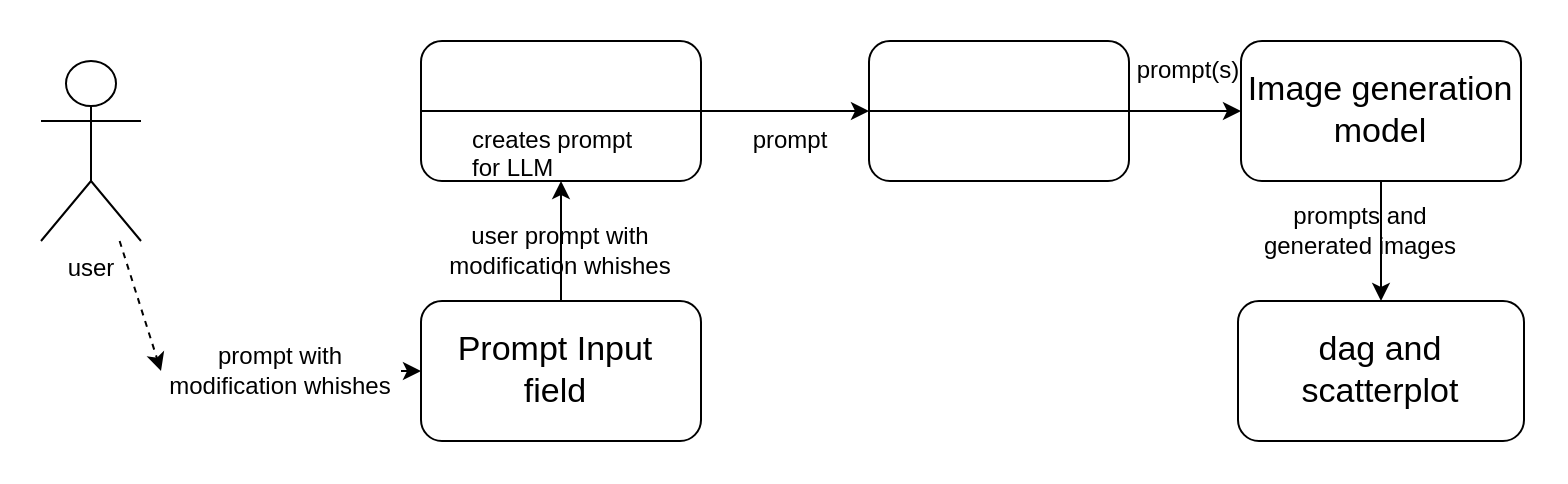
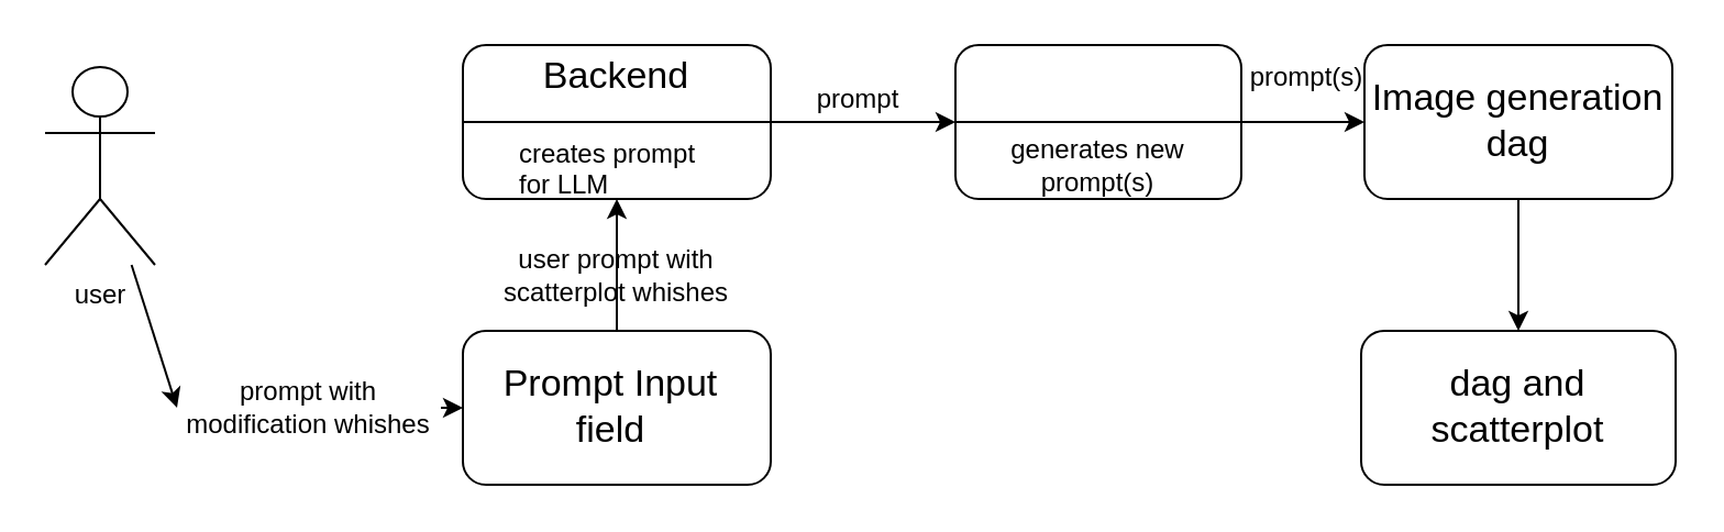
  <mxCell id="0" />
  <mxCell id="1" parent="0" />
  <mxCell id="2" value="user" style="shape=umlActor;verticalLabelPosition=bottom;verticalAlign=top;html=1;outlineConnect=0;" vertex="1" parent="1"><mxGeometry x="20" y="30" width="50" height="90" as="geometry" /></mxCell>
  <mxCell id="3" value="" style="rounded=1;whiteSpace=wrap;html=1;" vertex="1" parent="1"><mxGeometry x="210" y="150" width="140" height="70" as="geometry" /></mxCell>
  <mxCell id="4" value="Prompt Input field" style="text;html=1;align=center;verticalAlign=middle;whiteSpace=wrap;rounded=0;fontSize=17;" vertex="1" parent="1"><mxGeometry x="220" y="170" width="115" height="30" as="geometry" /></mxCell>
  <mxCell id="5" value="" style="rounded=1;whiteSpace=wrap;html=1;" vertex="1" parent="1"><mxGeometry x="434" y="20" width="130" height="70" as="geometry" /></mxCell>
  <mxCell id="6" value="" style="endArrow=classic;html=1;rounded=0;entryX=0;entryY=0.5;entryDx=0;entryDy=0;" edge="1" parent="1" source="8" target="3"><mxGeometry width="50" height="50" relative="1" as="geometry"><mxPoint x="420" y="230" as="sourcePoint" /><mxPoint x="470" y="180" as="targetPoint" /></mxGeometry></mxCell>
- <mxCell id="7" value="" style="endArrow=classic;html=1;rounded=0;entryX=0;entryY=0.5;entryDx=0;entryDy=0;dashed=1;" edge="1" parent="1" source="2" target="8"><mxGeometry width="50" height="50" relative="1" as="geometry"><mxPoint x="80" y="185" as="sourcePoint" /><mxPoint x="198" y="185" as="targetPoint" /></mxGeometry></mxCell>
+ <mxCell id="7" value="" style="endArrow=classic;html=1;rounded=0;entryX=0;entryY=0.5;entryDx=0;entryDy=0;" edge="1" parent="1" source="2" target="8"><mxGeometry width="50" height="50" relative="1" as="geometry"><mxPoint x="80" y="185" as="sourcePoint" /><mxPoint x="198" y="185" as="targetPoint" /></mxGeometry></mxCell>
  <mxCell id="8" value="prompt with modification whishes" style="text;html=1;align=center;verticalAlign=middle;whiteSpace=wrap;rounded=0;" vertex="1" parent="1"><mxGeometry x="80" y="170" width="120" height="30" as="geometry" /></mxCell>
  <mxCell id="9" value="" style="rounded=1;whiteSpace=wrap;html=1;" vertex="1" parent="1"><mxGeometry x="210" y="20" width="140" height="70" as="geometry" /></mxCell>
+ <mxCell id="10" value="&lt;font&gt;Backend&lt;/font&gt;" style="text;html=1;align=center;verticalAlign=middle;whiteSpace=wrap;rounded=0;fontSize=17;" vertex="1" parent="1"><mxGeometry x="250" y="20" width="60" height="30" as="geometry" /></mxCell>
  <mxCell id="11" value="" style="endArrow=classic;html=1;rounded=0;exitX=0.5;exitY=0;exitDx=0;exitDy=0;entryX=0.5;entryY=1;entryDx=0;entryDy=0;" edge="1" parent="1" source="3" target="9"><mxGeometry width="50" height="50" relative="1" as="geometry"><mxPoint x="420" y="230" as="sourcePoint" /><mxPoint x="470" y="180" as="targetPoint" /></mxGeometry></mxCell>
- <mxCell id="12" value="user prompt with modification whishes" style="text;html=1;align=center;verticalAlign=middle;whiteSpace=wrap;rounded=0;" vertex="1" parent="1"><mxGeometry x="210" y="110" width="140" height="30" as="geometry" /></mxCell>
+ <mxCell id="12" value="user prompt with scatterplot whishes" style="text;html=1;align=center;verticalAlign=middle;whiteSpace=wrap;rounded=0;" vertex="1" parent="1"><mxGeometry x="210" y="110" width="140" height="30" as="geometry" /></mxCell>
  <mxCell id="13" value="creates prompt for LLM" style="text;strokeColor=none;fillColor=none;align=left;verticalAlign=middle;spacingLeft=4;spacingRight=4;overflow=hidden;points=[[0,0.5],[1,0.5]];portConstraint=eastwest;rotatable=0;whiteSpace=wrap;html=1;" vertex="1" parent="1"><mxGeometry x="230" y="60" width="100" height="30" as="geometry" /></mxCell>
  <mxCell id="14" value="" style="endArrow=none;html=1;rounded=0;exitX=0;exitY=0.5;exitDx=0;exitDy=0;entryX=1;entryY=0.5;entryDx=0;entryDy=0;" edge="1" parent="1" source="9" target="9"><mxGeometry width="50" height="50" relative="1" as="geometry"><mxPoint x="420" y="250" as="sourcePoint" /><mxPoint x="470" y="200" as="targetPoint" /></mxGeometry></mxCell>
  <mxCell id="15" value="" style="endArrow=classic;html=1;rounded=0;entryX=0;entryY=0.5;entryDx=0;entryDy=0;exitX=1;exitY=0.5;exitDx=0;exitDy=0;" edge="1" parent="1" source="9" target="5"><mxGeometry width="50" height="50" relative="1" as="geometry"><mxPoint x="350" y="60" as="sourcePoint" /><mxPoint x="470" y="230" as="targetPoint" /></mxGeometry></mxCell>
- <mxCell id="16" value="prompt" style="text;html=1;align=center;verticalAlign=middle;whiteSpace=wrap;rounded=0;" vertex="1" parent="1"><mxGeometry x="365" y="55" width="60" height="30" as="geometry" /></mxCell>
+ <mxCell id="16" value="prompt" style="text;html=1;align=center;verticalAlign=middle;whiteSpace=wrap;rounded=0;" vertex="1" parent="1"><mxGeometry x="360" y="30" width="60" height="30" as="geometry" /></mxCell>
  <mxCell id="17" value="" style="endArrow=none;html=1;rounded=0;entryX=0;entryY=0.5;entryDx=0;entryDy=0;exitX=1;exitY=0.5;exitDx=0;exitDy=0;" edge="1" parent="1" source="5" target="5"><mxGeometry width="50" height="50" relative="1" as="geometry"><mxPoint x="420" y="280" as="sourcePoint" /><mxPoint x="470" y="230" as="targetPoint" /></mxGeometry></mxCell>
+ <mxCell id="18" value="generates new prompt(s)" style="text;html=1;align=center;verticalAlign=middle;whiteSpace=wrap;rounded=0;" vertex="1" parent="1"><mxGeometry x="454" y="60" width="90" height="30" as="geometry" /></mxCell>
  <mxCell id="19" value="" style="rounded=1;whiteSpace=wrap;html=1;" vertex="1" parent="1"><mxGeometry x="620" y="20" width="140" height="70" as="geometry" /></mxCell>
  <mxCell id="20" value="" style="endArrow=classic;html=1;rounded=0;entryX=0;entryY=0.5;entryDx=0;entryDy=0;" edge="1" parent="1" target="19"><mxGeometry width="50" height="50" relative="1" as="geometry"><mxPoint x="560" y="55" as="sourcePoint" /><mxPoint x="470" y="230" as="targetPoint" /></mxGeometry></mxCell>
- <mxCell id="21" value="Image generation model" style="text;html=1;align=center;verticalAlign=middle;whiteSpace=wrap;rounded=0;fontSize=17;" vertex="1" parent="1"><mxGeometry x="620" y="40" width="140" height="30" as="geometry" /></mxCell>
+ <mxCell id="21" value="Image generation dag" style="text;html=1;align=center;verticalAlign=middle;whiteSpace=wrap;rounded=0;fontSize=17;" vertex="1" parent="1"><mxGeometry x="620" y="40" width="140" height="30" as="geometry" /></mxCell>
  <mxCell id="22" value="prompt(s)" style="text;html=1;align=center;verticalAlign=middle;whiteSpace=wrap;rounded=0;" vertex="1" parent="1"><mxGeometry x="564" y="20" width="60" height="30" as="geometry" /></mxCell>
  <mxCell id="23" value="" style="rounded=1;whiteSpace=wrap;html=1;" vertex="1" parent="1"><mxGeometry x="618.5" y="150" width="143" height="70" as="geometry" /></mxCell>
  <mxCell id="24" value="" style="endArrow=classic;html=1;rounded=0;exitX=0.5;exitY=1;exitDx=0;exitDy=0;entryX=0.5;entryY=0;entryDx=0;entryDy=0;" edge="1" parent="1" source="19" target="23"><mxGeometry width="50" height="50" relative="1" as="geometry"><mxPoint x="420" y="280" as="sourcePoint" /><mxPoint x="470" y="230" as="targetPoint" /></mxGeometry></mxCell>
- <mxCell id="25" value="prompts and generated images" style="text;html=1;align=center;verticalAlign=middle;whiteSpace=wrap;rounded=0;" vertex="1" parent="1"><mxGeometry x="630" y="100" width="100" height="30" as="geometry" /></mxCell>
  <mxCell id="26" value="dag and scatterplot" style="text;html=1;align=center;verticalAlign=middle;whiteSpace=wrap;rounded=0;fontSize=17;" vertex="1" parent="1"><mxGeometry x="630" y="170" width="120" height="30" as="geometry" /></mxCell>
